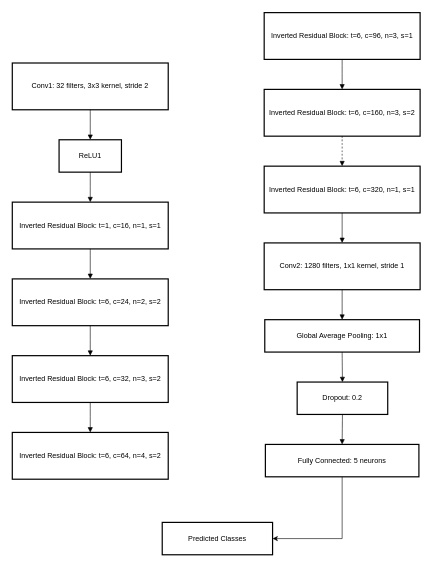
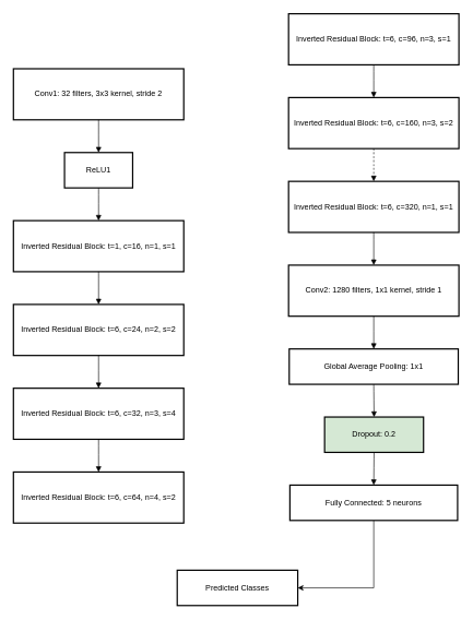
  <mxCell id="0" />
  <mxCell id="1" parent="0" />
  <mxCell id="2" value="Conv1: 32 filters, 3x3 kernel, stride 2" style="whiteSpace=wrap;strokeWidth=2;" vertex="1" parent="1"><mxGeometry x="20" y="104" width="260" height="78" as="geometry" /></mxCell>
  <mxCell id="3" value="ReLU1" style="whiteSpace=wrap;strokeWidth=2;" vertex="1" parent="1"><mxGeometry x="98" y="232" width="104" height="54" as="geometry" /></mxCell>
  <mxCell id="4" value="Inverted Residual Block: t=1, c=16, n=1, s=1" style="whiteSpace=wrap;strokeWidth=2;" vertex="1" parent="1"><mxGeometry x="20" y="336" width="260" height="78" as="geometry" /></mxCell>
  <mxCell id="5" value="Inverted Residual Block: t=6, c=24, n=2, s=2" style="whiteSpace=wrap;strokeWidth=2;" vertex="1" parent="1"><mxGeometry x="20" y="464" width="260" height="78" as="geometry" /></mxCell>
- <mxCell id="6" value="Inverted Residual Block: t=6, c=32, n=3, s=2" style="whiteSpace=wrap;strokeWidth=2;" vertex="1" parent="1"><mxGeometry x="20" y="592" width="260" height="78" as="geometry" /></mxCell>
+ <mxCell id="6" value="Inverted Residual Block: t=6, c=32, n=3, s=4" style="whiteSpace=wrap;strokeWidth=2;" vertex="1" parent="1"><mxGeometry x="20" y="592" width="260" height="78" as="geometry" /></mxCell>
  <mxCell id="7" value="Inverted Residual Block: t=6, c=64, n=4, s=2" style="whiteSpace=wrap;strokeWidth=2;" vertex="1" parent="1"><mxGeometry x="20" y="720" width="260" height="78" as="geometry" /></mxCell>
  <mxCell id="8" value="Inverted Residual Block: t=6, c=96, n=3, s=1" style="whiteSpace=wrap;strokeWidth=2;" vertex="1" parent="1"><mxGeometry x="440" y="20" width="260" height="78" as="geometry" /></mxCell>
  <mxCell id="9" value="Inverted Residual Block: t=6, c=160, n=3, s=2" style="whiteSpace=wrap;strokeWidth=2;" vertex="1" parent="1"><mxGeometry x="440" y="148" width="260" height="78" as="geometry" /></mxCell>
  <mxCell id="10" value="Inverted Residual Block: t=6, c=320, n=1, s=1" style="whiteSpace=wrap;strokeWidth=2;" vertex="1" parent="1"><mxGeometry x="440" y="276" width="260" height="78" as="geometry" /></mxCell>
  <mxCell id="11" value="Conv2: 1280 filters, 1x1 kernel, stride 1" style="whiteSpace=wrap;strokeWidth=2;" vertex="1" parent="1"><mxGeometry x="440" y="404" width="260" height="78" as="geometry" /></mxCell>
  <mxCell id="12" value="Global Average Pooling: 1x1" style="whiteSpace=wrap;strokeWidth=2;" vertex="1" parent="1"><mxGeometry x="441" y="532" width="258" height="54" as="geometry" /></mxCell>
- <mxCell id="13" value="Dropout: 0.2" style="whiteSpace=wrap;strokeWidth=2;" vertex="1" parent="1"><mxGeometry x="495" y="636" width="151" height="54" as="geometry" /></mxCell>
+ <mxCell id="13" value="Dropout: 0.2" style="whiteSpace=wrap;strokeWidth=2;fillColor=#d5e8d4;" vertex="1" parent="1"><mxGeometry x="495" y="636" width="151" height="54" as="geometry" /></mxCell>
  <mxCell id="14" style="edgeStyle=orthogonalEdgeStyle;rounded=0;orthogonalLoop=1;jettySize=auto;html=1;entryX=1;entryY=0.5;entryDx=0;entryDy=0;" edge="1" parent="1" source="15" target="16"><mxGeometry relative="1" as="geometry" /></mxCell>
  <mxCell id="15" value="Fully Connected: 5 neurons" style="whiteSpace=wrap;strokeWidth=2;" vertex="1" parent="1"><mxGeometry x="442" y="740" width="256" height="54" as="geometry" /></mxCell>
  <mxCell id="16" value="Predicted Classes" style="whiteSpace=wrap;strokeWidth=2;" vertex="1" parent="1"><mxGeometry x="270" y="870" width="184" height="54" as="geometry" /></mxCell>
  <mxCell id="17" value="" style="curved=1;startArrow=none;endArrow=block;exitX=0.5;exitY=1;entryX=0.5;entryY=0;rounded=0;" edge="1" parent="1" source="2" target="3"><mxGeometry relative="1" as="geometry"><Array as="points" /></mxGeometry></mxCell>
  <mxCell id="18" value="" style="curved=1;startArrow=none;endArrow=block;exitX=0.5;exitY=1;entryX=0.5;entryY=0;rounded=0;" edge="1" parent="1" source="3" target="4"><mxGeometry relative="1" as="geometry"><Array as="points" /></mxGeometry></mxCell>
  <mxCell id="19" value="" style="curved=1;startArrow=none;endArrow=block;exitX=0.5;exitY=1;entryX=0.5;entryY=0;rounded=0;" edge="1" parent="1" source="4" target="5"><mxGeometry relative="1" as="geometry"><Array as="points" /></mxGeometry></mxCell>
  <mxCell id="20" value="" style="curved=1;startArrow=none;endArrow=block;exitX=0.5;exitY=1;entryX=0.5;entryY=0;rounded=0;" edge="1" parent="1" source="5" target="6"><mxGeometry relative="1" as="geometry"><Array as="points" /></mxGeometry></mxCell>
  <mxCell id="21" value="" style="curved=1;startArrow=none;endArrow=block;exitX=0.5;exitY=1;entryX=0.5;entryY=0;rounded=0;" edge="1" parent="1" source="6" target="7"><mxGeometry relative="1" as="geometry"><Array as="points" /></mxGeometry></mxCell>
  <mxCell id="22" value="" style="curved=1;startArrow=none;endArrow=block;exitX=0.5;exitY=1;entryX=0.5;entryY=0;rounded=0;" edge="1" parent="1" source="8" target="9"><mxGeometry relative="1" as="geometry"><Array as="points" /></mxGeometry></mxCell>
  <mxCell id="23" value="" style="curved=1;startArrow=none;endArrow=block;exitX=0.5;exitY=1;entryX=0.5;entryY=0;rounded=0;dashed=1;" edge="1" parent="1" source="9" target="10"><mxGeometry relative="1" as="geometry"><Array as="points" /></mxGeometry></mxCell>
  <mxCell id="24" value="" style="curved=1;startArrow=none;endArrow=block;exitX=0.5;exitY=1;entryX=0.5;entryY=0;rounded=0;" edge="1" parent="1" source="10" target="11"><mxGeometry relative="1" as="geometry"><Array as="points" /></mxGeometry></mxCell>
  <mxCell id="25" value="" style="curved=1;startArrow=none;endArrow=block;exitX=0.5;exitY=1;entryX=0.5;entryY=0;rounded=0;" edge="1" parent="1" source="11" target="12"><mxGeometry relative="1" as="geometry"><Array as="points" /></mxGeometry></mxCell>
  <mxCell id="26" value="" style="curved=1;startArrow=none;endArrow=block;exitX=0.5;exitY=1;entryX=0.5;entryY=0;rounded=0;" edge="1" parent="1" source="12" target="13"><mxGeometry relative="1" as="geometry"><Array as="points" /></mxGeometry></mxCell>
  <mxCell id="27" value="" style="curved=1;startArrow=none;endArrow=block;exitX=0.5;exitY=1;entryX=0.5;entryY=0;rounded=0;" edge="1" parent="1" source="13" target="15"><mxGeometry relative="1" as="geometry"><Array as="points" /></mxGeometry></mxCell>
